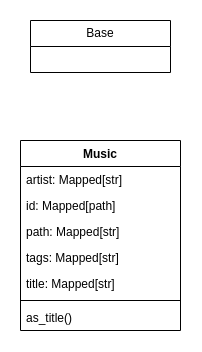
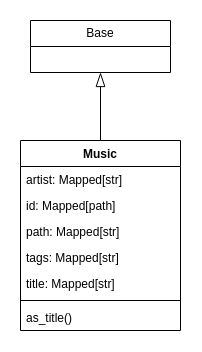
  <mxCell id="0" />
  <mxCell id="1" parent="0" />
  <mxCell id="2" value="Base" style="swimlane;fontStyle=0;childLayout=stackLayout;horizontal=1;startSize=26;fillColor=none;horizontalStack=0;resizeParent=1;resizeParentMax=0;resizeLast=0;collapsible=1;marginBottom=0;whiteSpace=wrap;html=1;" vertex="1" parent="1"><mxGeometry x="30" y="20" width="140" height="52" as="geometry" /></mxCell>
  <mxCell id="3" value="Music" style="swimlane;fontStyle=1;align=center;verticalAlign=top;childLayout=stackLayout;horizontal=1;startSize=26;horizontalStack=0;resizeParent=1;resizeParentMax=0;resizeLast=0;collapsible=1;marginBottom=0;whiteSpace=wrap;html=1;" vertex="1" parent="1"><mxGeometry x="20" y="140" width="160" height="190" as="geometry" /></mxCell>
  <mxCell id="4" value="artist: Mapped[str]" style="text;strokeColor=none;fillColor=none;align=left;verticalAlign=top;spacingLeft=4;spacingRight=4;overflow=hidden;rotatable=0;points=[[0,0.5],[1,0.5]];portConstraint=eastwest;whiteSpace=wrap;html=1;" vertex="1" parent="3"><mxGeometry y="26" width="160" height="26" as="geometry" /></mxCell>
  <mxCell id="5" value="id: Mapped[path]" style="text;strokeColor=none;fillColor=none;align=left;verticalAlign=top;spacingLeft=4;spacingRight=4;overflow=hidden;rotatable=0;points=[[0,0.5],[1,0.5]];portConstraint=eastwest;whiteSpace=wrap;html=1;" vertex="1" parent="3"><mxGeometry y="52" width="160" height="26" as="geometry" /></mxCell>
  <mxCell id="6" value="path: Mapped[str]" style="text;strokeColor=none;fillColor=none;align=left;verticalAlign=top;spacingLeft=4;spacingRight=4;overflow=hidden;rotatable=0;points=[[0,0.5],[1,0.5]];portConstraint=eastwest;whiteSpace=wrap;html=1;" vertex="1" parent="3"><mxGeometry y="78" width="160" height="26" as="geometry" /></mxCell>
  <mxCell id="7" value="tags: Mapped[str]" style="text;strokeColor=none;fillColor=none;align=left;verticalAlign=top;spacingLeft=4;spacingRight=4;overflow=hidden;rotatable=0;points=[[0,0.5],[1,0.5]];portConstraint=eastwest;whiteSpace=wrap;html=1;" vertex="1" parent="3"><mxGeometry y="104" width="160" height="26" as="geometry" /></mxCell>
  <mxCell id="8" value="title: Mapped[str]" style="text;strokeColor=none;fillColor=none;align=left;verticalAlign=top;spacingLeft=4;spacingRight=4;overflow=hidden;rotatable=0;points=[[0,0.5],[1,0.5]];portConstraint=eastwest;whiteSpace=wrap;html=1;" vertex="1" parent="3"><mxGeometry y="130" width="160" height="26" as="geometry" /></mxCell>
  <mxCell id="9" value="" style="line;strokeWidth=1;fillColor=none;align=left;verticalAlign=middle;spacingTop=-1;spacingLeft=3;spacingRight=3;rotatable=0;labelPosition=right;points=[];portConstraint=eastwest;strokeColor=inherit;" vertex="1" parent="3"><mxGeometry y="156" width="160" height="8" as="geometry" /></mxCell>
  <mxCell id="10" value="as_title()" style="text;strokeColor=none;fillColor=none;align=left;verticalAlign=top;spacingLeft=4;spacingRight=4;overflow=hidden;rotatable=0;points=[[0,0.5],[1,0.5]];portConstraint=eastwest;whiteSpace=wrap;html=1;" vertex="1" parent="3"><mxGeometry y="164" width="160" height="26" as="geometry" /></mxCell>
+ <mxCell id="11" value="" style="endArrow=blockThin;html=1;endSize=12;startArrow=none;startSize=14;startFill=0;edgeStyle=orthogonalEdgeStyle;align=left;verticalAlign=bottom;rounded=0;exitX=0.5;exitY=0;exitDx=0;exitDy=0;entryX=0.5;entryY=1;entryDx=0;entryDy=0;endFill=0;" edge="1" parent="1" source="3" target="2"><mxGeometry x="-0.412" y="-50" relative="1" as="geometry"><mxPoint x="-70" y="270" as="sourcePoint" /><mxPoint x="90" y="270" as="targetPoint" /><mxPoint as="offset" /></mxGeometry></mxCell>
